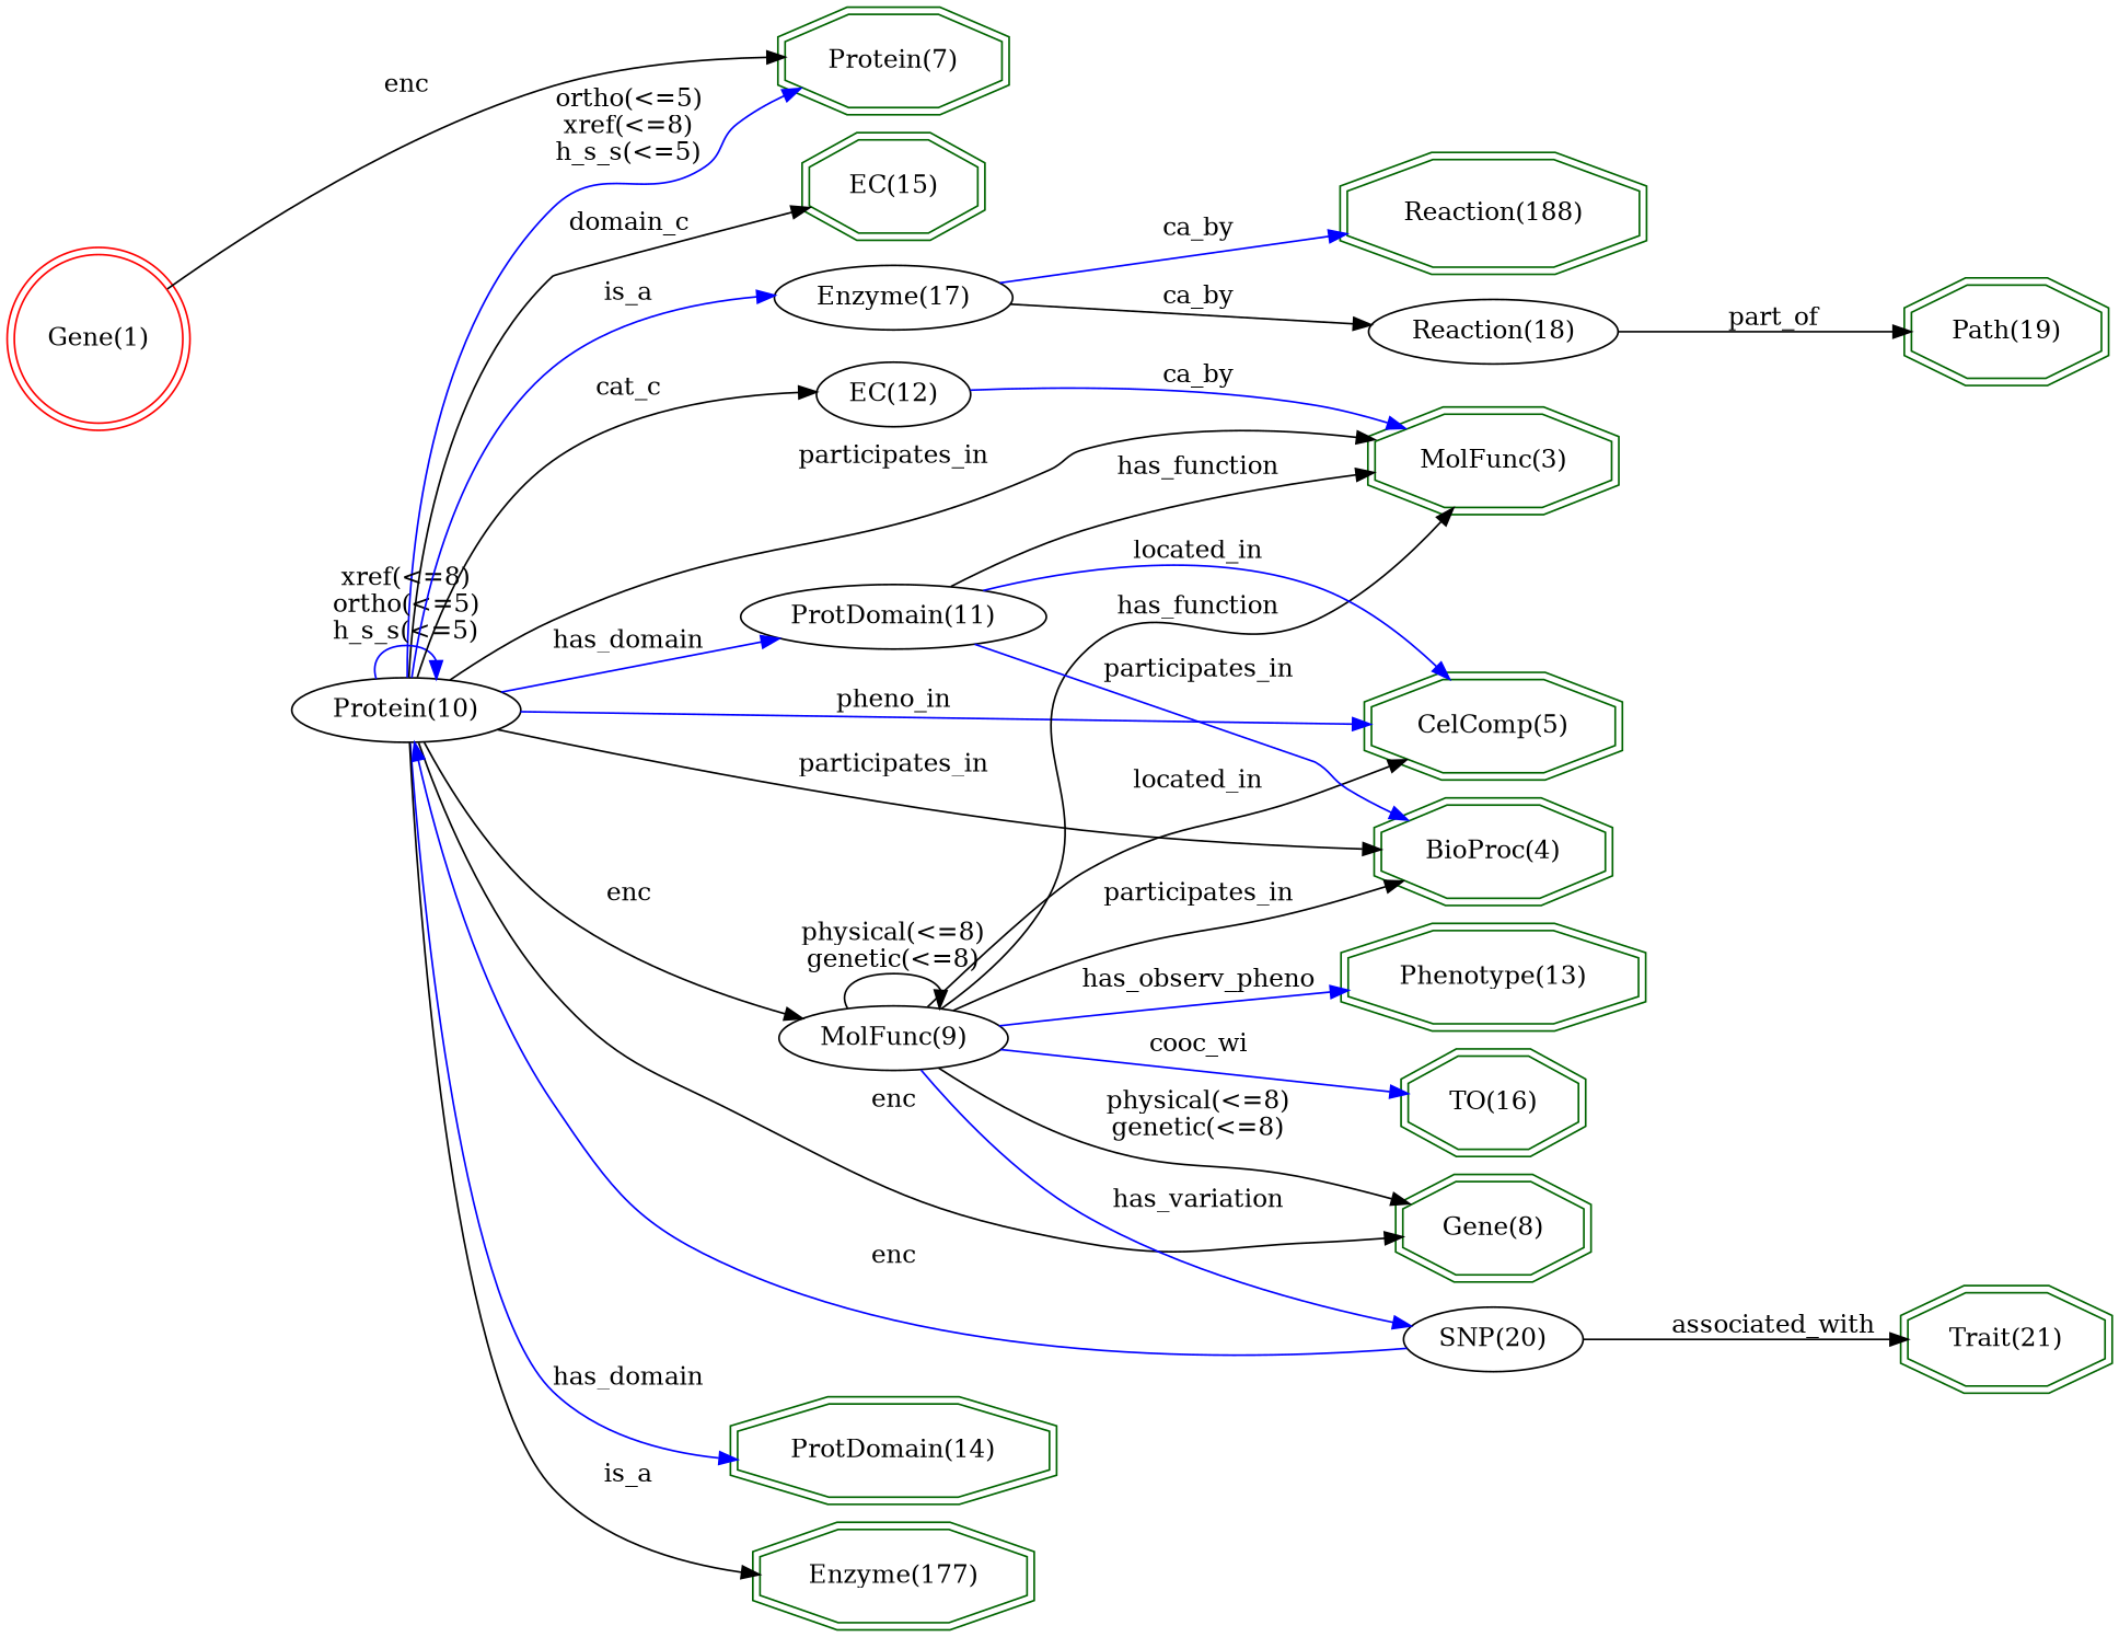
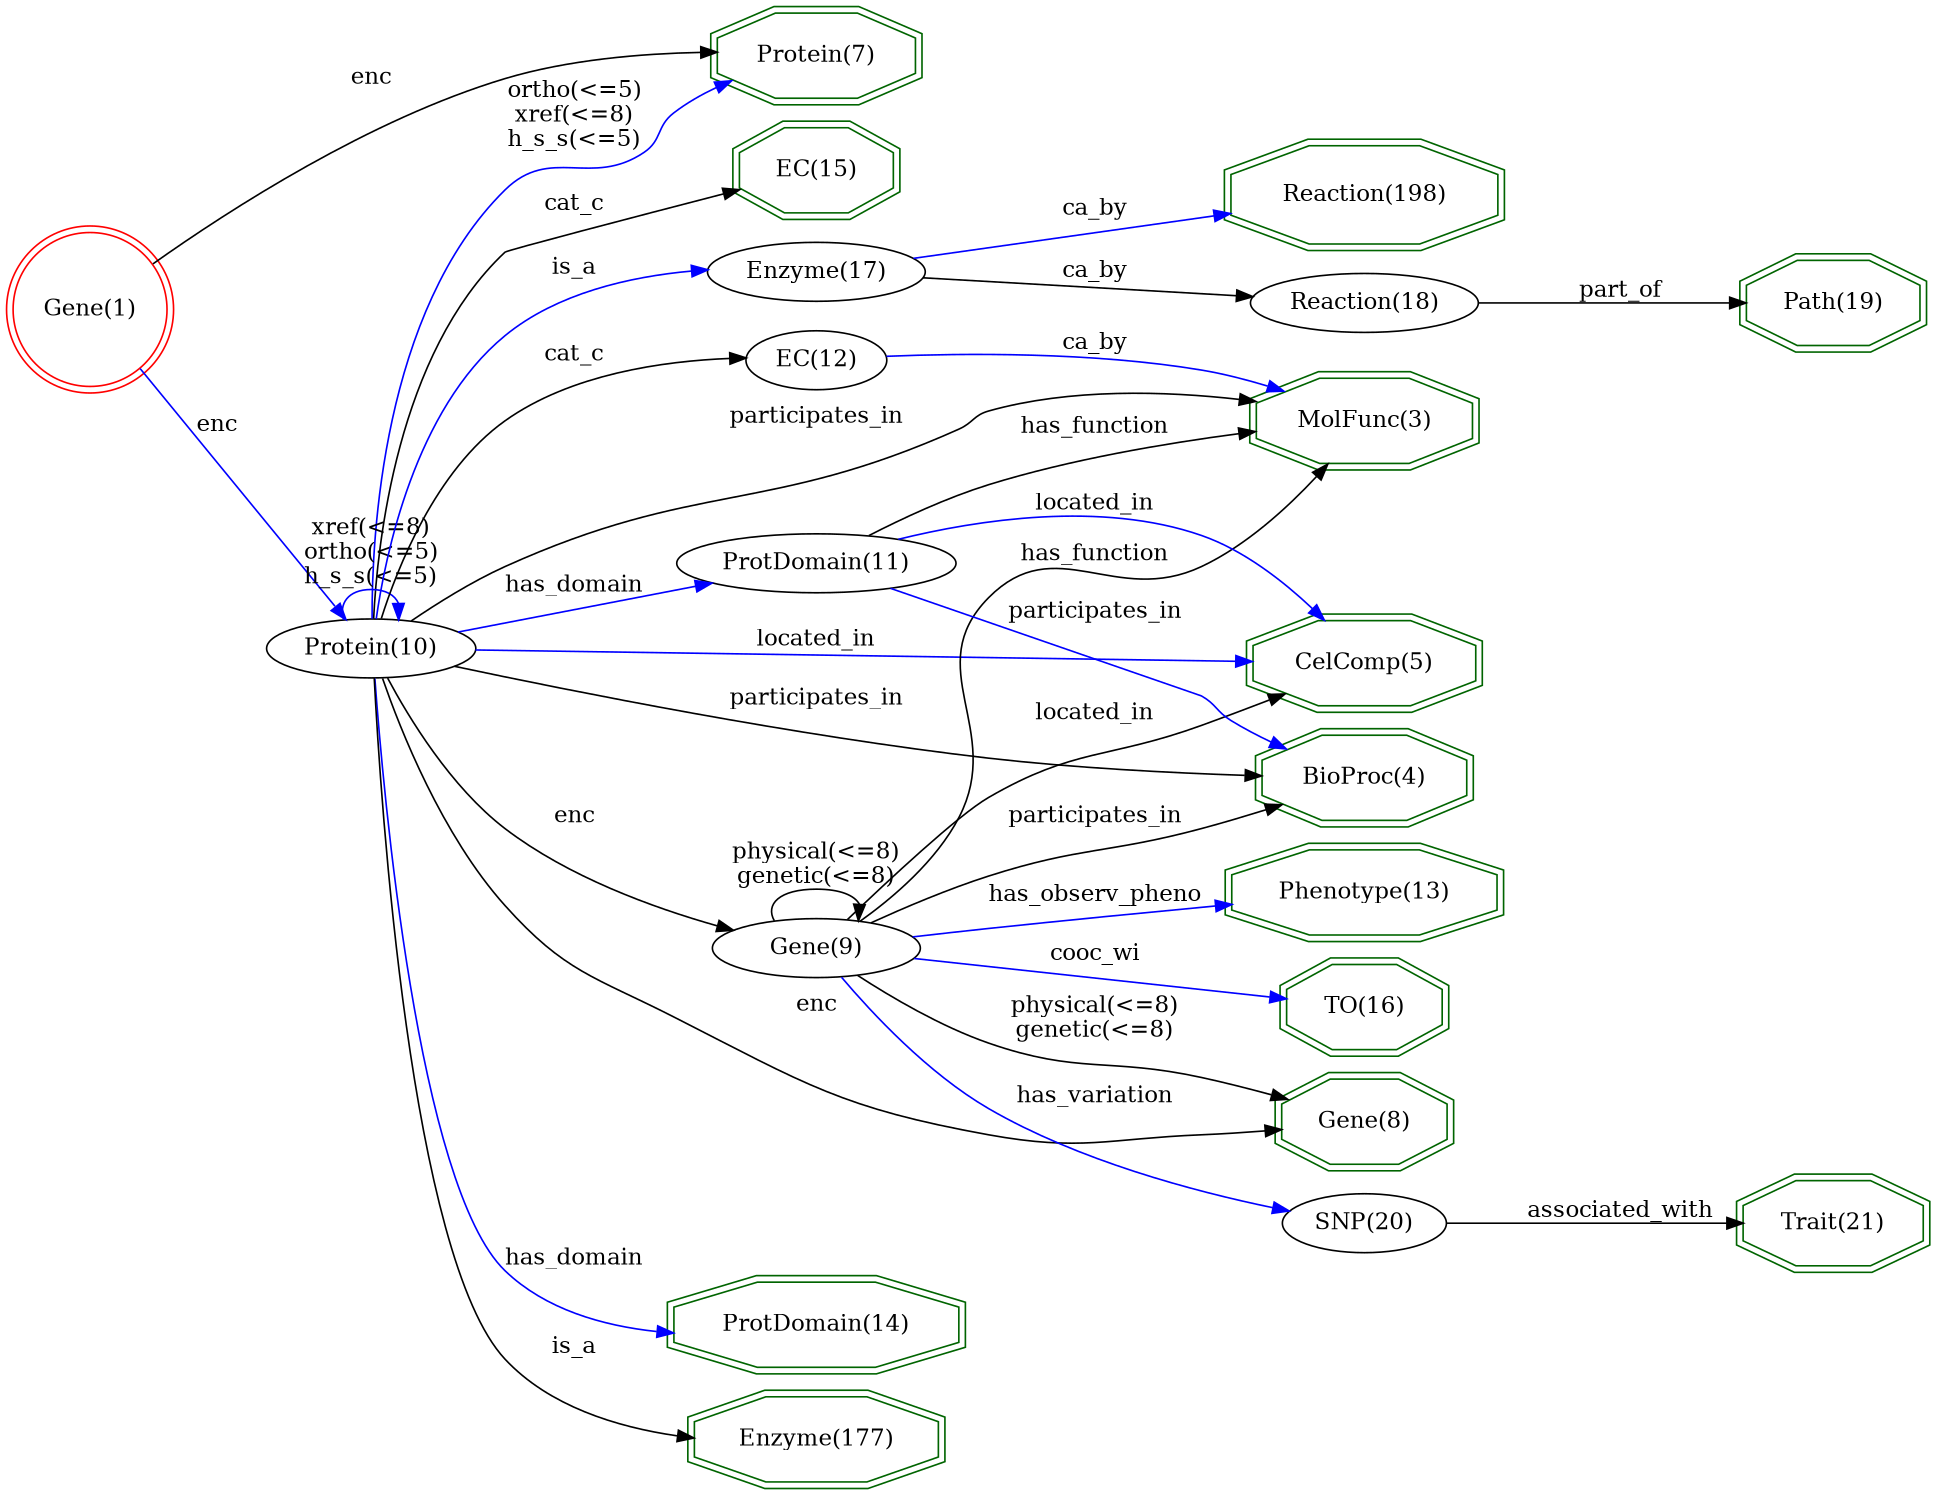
  digraph {
    rankdir=LR
    node [color=darkgreen shape=doubleoctagon]
    edge [color=black]
    "Protein(7)" [height=0.61111 width=1.4931]
    "Trait(21)" [height=0.61111 width=1.3655]
    "MolFunc(3)" [height=0.61111 width=1.7]
    "CelComp(5)" [height=0.61111 width=1.7443]
    "Phenotype(13)" [height=0.61111 width=1.9805]
    "Gene(8)" [height=0.61111 width=1.286]
    "TO(16)" [height=0.61111 width=1.2077]
    "BioProc(4)" [height=0.61111 width=1.5966]
    "ProtDomain(14)" [height=0.61111 width=2.1578]
-   "Reaction(188)" [height=0.61111 width=1.9359]
+   "Reaction(188)" [height=0.61111 width=1.9359 label="Reaction(198)"]
    "Enzyme(177)" [height=0.61111 width=1.8621]
    "EC(15)" [height=0.61111 width=1.1977]
    "Path(19)" [height=0.61111 width=1.3307]
    "Gene(1)" [color=red height=1.1966 shape=doublecircle width=1.1966]
    "Protein(10)" [height=0.5 width=1.3996 color="" shape=""]
-   "Gene(9)" [height=0.5 width=1.0855 label="MolFunc(9)" color="" shape=""]
+   "Gene(9)" [height=0.5 width=1.0855 color="" shape=""]
    "ProtDomain(11)" [height=0.5 width=1.8819 color="" shape=""]
    "EC(12)" [height=0.5 width=1.0039 color="" shape=""]
    "Enzyme(17)" [height=0.5 width=1.4949 color="" shape=""]
    "SNP(20)" [height=0.5 width=1.1406 color="" shape=""]
    "Reaction(18)" [height=0.5 width=1.5631 color="" shape=""]
    "Gene(1)" -> "Protein(7)" [label=enc]
-   "SNP(20)" -> "Protein(10)" [color=blue label=enc]
+   "Gene(1)" -> "Protein(10)" [color=blue label=enc]
    "Protein(10)" -> "Protein(7)" [color=blue label="ortho(<=5)\nxref(<=8)\nh_s_s(<=5)"]
    "Protein(10)" -> "MolFunc(3)" [label=participates_in]
-   "Protein(10)" -> "CelComp(5)" [color=blue label=pheno_in]
+   "Protein(10)" -> "CelComp(5)" [color=blue label=located_in]
    "Protein(10)" -> "Gene(8)" [label=enc]
    "Protein(10)" -> "BioProc(4)" [label=participates_in]
    "Protein(10)" -> "ProtDomain(14)" [color=blue label=has_domain]
    "Protein(10)" -> "Enzyme(177)" [label=is_a]
-   "Protein(10)" -> "EC(15)" [label=domain_c]
+   "Protein(10)" -> "EC(15)" [label=cat_c]
    "Protein(10)" -> "Protein(10)" [color=blue label="xref(<=8)\northo(<=5)\nh_s_s(<=5)"]
    "Protein(10)" -> "Gene(9)" [label=enc]
    "Protein(10)" -> "ProtDomain(11)" [color=blue label=has_domain]
    "Protein(10)" -> "EC(12)" [label=cat_c]
    "Protein(10)" -> "Enzyme(17)" [color=blue label=is_a]
    "Gene(9)" -> "MolFunc(3)" [label=has_function]
    "Gene(9)" -> "CelComp(5)" [label=located_in]
    "Gene(9)" -> "Phenotype(13)" [color=blue label=has_observ_pheno]
    "Gene(9)" -> "Gene(8)" [label="physical(<=8)\ngenetic(<=8)"]
    "Gene(9)" -> "TO(16)" [color=blue label=cooc_wi]
    "Gene(9)" -> "BioProc(4)" [label=participates_in]
    "Gene(9)" -> "Gene(9)" [label="physical(<=8)\ngenetic(<=8)"]
    "Gene(9)" -> "SNP(20)" [color=blue label=has_variation]
    "ProtDomain(11)" -> "MolFunc(3)" [label=has_function]
    "ProtDomain(11)" -> "CelComp(5)" [color=blue label=located_in]
    "ProtDomain(11)" -> "BioProc(4)" [color=blue label=participates_in]
    "EC(12)" -> "MolFunc(3)" [color=blue label=ca_by]
    "Enzyme(17)" -> "Reaction(188)" [color=blue label=ca_by]
    "Enzyme(17)" -> "Reaction(18)" [label=ca_by]
    "SNP(20)" -> "Trait(21)" [label=associated_with]
    "Reaction(18)" -> "Path(19)" [label=part_of]
  }
